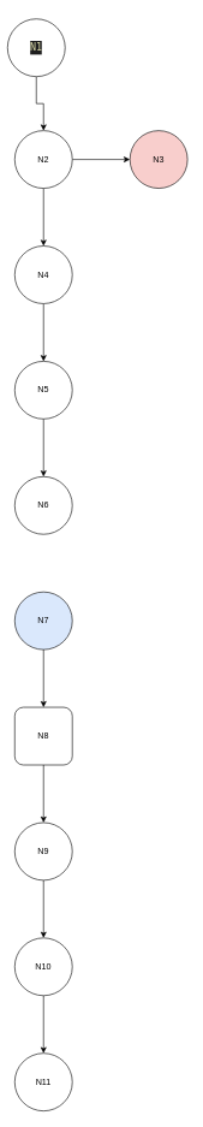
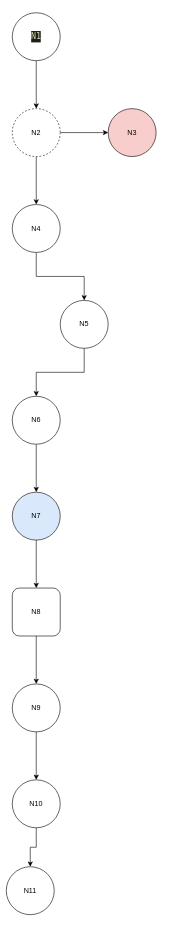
  <mxCell id="0" />
  <mxCell id="1" parent="0" />
  <mxCell id="2" value="" style="edgeStyle=orthogonalEdgeStyle;rounded=0;orthogonalLoop=1;jettySize=auto;html=1;" edge="1" parent="1" source="3" target="6"><mxGeometry relative="1" as="geometry" /></mxCell>
- <mxCell id="3" value="&lt;div style=&quot;color: rgb(212, 212, 212); background-color: rgb(30, 30, 30); font-family: &amp;quot;Droid Sans Mono&amp;quot;, &amp;quot;monospace&amp;quot;, monospace; font-size: 14px; line-height: 19px; white-space: pre;&quot;&gt;&lt;span style=&quot;color: #dcdcaa;&quot;&gt;N1&lt;br&gt;&lt;/span&gt;&lt;/div&gt;" style="ellipse;whiteSpace=wrap;html=1;aspect=fixed;" vertex="1" parent="1"><mxGeometry x="10" y="25" width="80" height="80" as="geometry" /></mxCell>
+ <mxCell id="3" value="&lt;div style=&quot;color: rgb(212, 212, 212); background-color: rgb(30, 30, 30); font-family: &amp;quot;Droid Sans Mono&amp;quot;, &amp;quot;monospace&amp;quot;, monospace; font-size: 14px; line-height: 19px; white-space: pre;&quot;&gt;&lt;span style=&quot;color: #dcdcaa;&quot;&gt;N1&lt;br&gt;&lt;/span&gt;&lt;/div&gt;" style="ellipse;whiteSpace=wrap;html=1;aspect=fixed;" vertex="1" parent="1"><mxGeometry x="20" y="20" width="80" height="80" as="geometry" /></mxCell>
  <mxCell id="4" value="" style="edgeStyle=orthogonalEdgeStyle;rounded=0;orthogonalLoop=1;jettySize=auto;html=1;" edge="1" parent="1" source="6" target="7"><mxGeometry relative="1" as="geometry" /></mxCell>
  <mxCell id="5" value="" style="edgeStyle=orthogonalEdgeStyle;rounded=0;orthogonalLoop=1;jettySize=auto;html=1;" edge="1" parent="1" source="6" target="9"><mxGeometry relative="1" as="geometry" /></mxCell>
- <mxCell id="6" value="N2" style="ellipse;whiteSpace=wrap;html=1;aspect=fixed;" vertex="1" parent="1"><mxGeometry x="20" y="180" width="80" height="80" as="geometry" /></mxCell>
+ <mxCell id="6" value="N2" style="ellipse;whiteSpace=wrap;html=1;aspect=fixed;dashed=1;" vertex="1" parent="1"><mxGeometry x="20" y="180" width="80" height="80" as="geometry" /></mxCell>
  <mxCell id="7" value="N3" style="ellipse;whiteSpace=wrap;html=1;aspect=fixed;fillColor=#f8cecc;" vertex="1" parent="1"><mxGeometry x="180" y="180" width="80" height="80" as="geometry" /></mxCell>
  <mxCell id="8" value="" style="edgeStyle=orthogonalEdgeStyle;rounded=0;orthogonalLoop=1;jettySize=auto;html=1;" edge="1" parent="1" source="9" target="11"><mxGeometry relative="1" as="geometry" /></mxCell>
  <mxCell id="9" value="N4" style="ellipse;whiteSpace=wrap;html=1;aspect=fixed;" vertex="1" parent="1"><mxGeometry x="20" y="340" width="80" height="80" as="geometry" /></mxCell>
  <mxCell id="10" value="" style="edgeStyle=orthogonalEdgeStyle;rounded=0;orthogonalLoop=1;jettySize=auto;html=1;" edge="1" parent="1" source="11" target="13"><mxGeometry relative="1" as="geometry" /></mxCell>
- <mxCell id="11" value="N5" style="ellipse;whiteSpace=wrap;html=1;aspect=fixed;" vertex="1" parent="1"><mxGeometry x="20" y="500" width="80" height="80" as="geometry" /></mxCell>
+ <mxCell id="11" value="N5" style="ellipse;whiteSpace=wrap;html=1;aspect=fixed;" vertex="1" parent="1"><mxGeometry x="100" y="500" width="80" height="80" as="geometry" /></mxCell>
+ <mxCell id="12" value="" style="edgeStyle=orthogonalEdgeStyle;rounded=0;orthogonalLoop=1;jettySize=auto;html=1;" edge="1" parent="1" source="13" target="15"><mxGeometry relative="1" as="geometry" /></mxCell>
  <mxCell id="13" value="N6" style="ellipse;whiteSpace=wrap;html=1;aspect=fixed;" vertex="1" parent="1"><mxGeometry x="20" y="660" width="80" height="80" as="geometry" /></mxCell>
  <mxCell id="14" value="" style="edgeStyle=orthogonalEdgeStyle;rounded=0;orthogonalLoop=1;jettySize=auto;html=1;" edge="1" parent="1" source="15" target="17"><mxGeometry relative="1" as="geometry" /></mxCell>
  <mxCell id="15" value="N7" style="ellipse;whiteSpace=wrap;html=1;aspect=fixed;fillColor=#dae8fc;" vertex="1" parent="1"><mxGeometry x="20" y="820" width="80" height="80" as="geometry" /></mxCell>
  <mxCell id="16" value="" style="edgeStyle=orthogonalEdgeStyle;rounded=0;orthogonalLoop=1;jettySize=auto;html=1;" edge="1" parent="1" source="17" target="19"><mxGeometry relative="1" as="geometry" /></mxCell>
  <mxCell id="17" value="N8" style="whiteSpace=wrap;html=1;aspect=fixed;rounded=1;" vertex="1" parent="1"><mxGeometry x="20" y="980" width="80" height="80" as="geometry" /></mxCell>
  <mxCell id="18" value="" style="edgeStyle=orthogonalEdgeStyle;rounded=0;orthogonalLoop=1;jettySize=auto;html=1;" edge="1" parent="1" source="19" target="21"><mxGeometry relative="1" as="geometry" /></mxCell>
  <mxCell id="19" value="N9" style="ellipse;whiteSpace=wrap;html=1;aspect=fixed;" vertex="1" parent="1"><mxGeometry x="20" y="1140" width="80" height="80" as="geometry" /></mxCell>
  <mxCell id="20" value="" style="edgeStyle=orthogonalEdgeStyle;rounded=0;orthogonalLoop=1;jettySize=auto;html=1;" edge="1" parent="1" source="21" target="22"><mxGeometry relative="1" as="geometry" /></mxCell>
  <mxCell id="21" value="N10" style="ellipse;whiteSpace=wrap;html=1;aspect=fixed;" vertex="1" parent="1"><mxGeometry x="20" y="1300" width="80" height="80" as="geometry" /></mxCell>
- <mxCell id="22" value="N11" style="ellipse;whiteSpace=wrap;html=1;aspect=fixed;" vertex="1" parent="1"><mxGeometry x="20" y="1460" width="80" height="80" as="geometry" /></mxCell>
+ <mxCell id="22" value="N11" style="ellipse;whiteSpace=wrap;html=1;aspect=fixed;" vertex="1" parent="1"><mxGeometry x="10" y="1445" width="80" height="80" as="geometry" /></mxCell>
